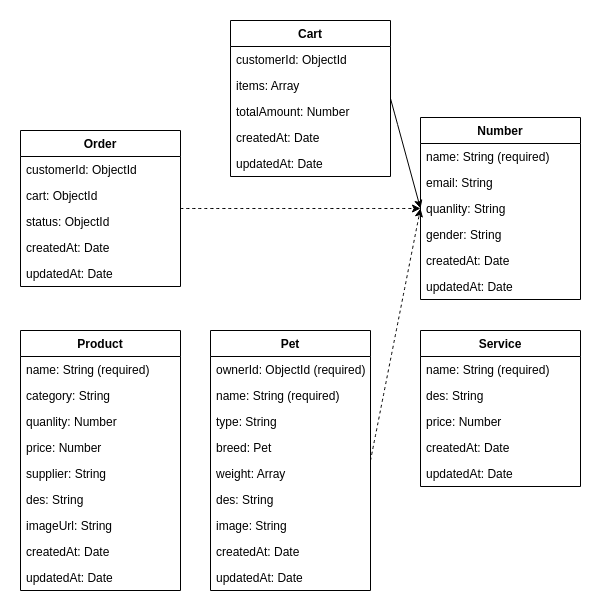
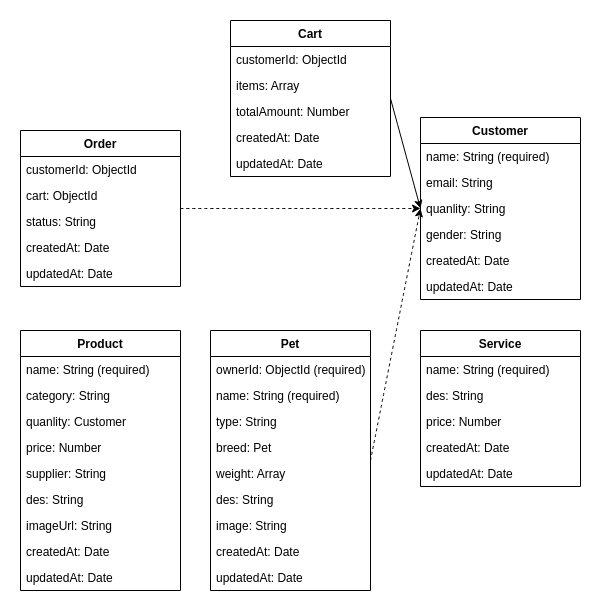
  <mxCell id="0" />
  <mxCell id="1" parent="0" />
  <mxCell id="2" value="Order" style="swimlane;fontStyle=1;align=center;verticalAlign=top;childLayout=stackLayout;horizontal=1;startSize=26;fillColor=none;horizontalStack=0;resizeParent=1;resizeParentMax=0;resizeLast=0;collapsible=1;marginBottom=0;" parent="1" vertex="1"><mxGeometry x="20" y="130" width="160" height="156" as="geometry" /></mxCell>
  <mxCell id="3" value="customerId: ObjectId" style="text;strokeColor=none;fillColor=none;align=left;verticalAlign=top;spacingLeft=4;spacingRight=4;overflow=hidden;rotatable=0;points=[[0,0.5],[1,0.5]];portConstraint=eastwest;" parent="2" vertex="1"><mxGeometry y="26" width="160" height="26" as="geometry" /></mxCell>
  <mxCell id="4" value="cart: ObjectId" style="text;strokeColor=none;fillColor=none;align=left;verticalAlign=top;spacingLeft=4;spacingRight=4;overflow=hidden;rotatable=0;points=[[0,0.5],[1,0.5]];portConstraint=eastwest;" parent="2" vertex="1"><mxGeometry y="52" width="160" height="26" as="geometry" /></mxCell>
- <mxCell id="5" value="status: ObjectId" style="text;strokeColor=none;fillColor=none;align=left;verticalAlign=top;spacingLeft=4;spacingRight=4;overflow=hidden;rotatable=0;points=[[0,0.5],[1,0.5]];portConstraint=eastwest;" parent="2" vertex="1"><mxGeometry y="78" width="160" height="26" as="geometry" /></mxCell>
+ <mxCell id="5" value="status: String" style="text;strokeColor=none;fillColor=none;align=left;verticalAlign=top;spacingLeft=4;spacingRight=4;overflow=hidden;rotatable=0;points=[[0,0.5],[1,0.5]];portConstraint=eastwest;" parent="2" vertex="1"><mxGeometry y="78" width="160" height="26" as="geometry" /></mxCell>
  <mxCell id="6" value="createdAt: Date" style="text;strokeColor=none;fillColor=none;align=left;verticalAlign=top;spacingLeft=4;spacingRight=4;overflow=hidden;rotatable=0;points=[[0,0.5],[1,0.5]];portConstraint=eastwest;" parent="2" vertex="1"><mxGeometry y="104" width="160" height="26" as="geometry" /></mxCell>
  <mxCell id="7" value="updatedAt: Date" style="text;strokeColor=none;fillColor=none;align=left;verticalAlign=top;spacingLeft=4;spacingRight=4;overflow=hidden;rotatable=0;points=[[0,0.5],[1,0.5]];portConstraint=eastwest;" parent="2" vertex="1"><mxGeometry y="130" width="160" height="26" as="geometry" /></mxCell>
- <mxCell id="8" value="Number" style="swimlane;fontStyle=1;align=center;verticalAlign=top;childLayout=stackLayout;horizontal=1;startSize=26;fillColor=none;horizontalStack=0;resizeParent=1;resizeParentMax=0;resizeLast=0;collapsible=1;marginBottom=0;" parent="1" vertex="1"><mxGeometry x="420" y="117" width="160" height="182" as="geometry" /></mxCell>
+ <mxCell id="8" value="Customer" style="swimlane;fontStyle=1;align=center;verticalAlign=top;childLayout=stackLayout;horizontal=1;startSize=26;fillColor=none;horizontalStack=0;resizeParent=1;resizeParentMax=0;resizeLast=0;collapsible=1;marginBottom=0;" parent="1" vertex="1"><mxGeometry x="420" y="117" width="160" height="182" as="geometry" /></mxCell>
  <mxCell id="9" value="name: String (required)" style="text;strokeColor=none;fillColor=none;align=left;verticalAlign=top;spacingLeft=4;spacingRight=4;overflow=hidden;rotatable=0;points=[[0,0.5],[1,0.5]];portConstraint=eastwest;" parent="8" vertex="1"><mxGeometry y="26" width="160" height="26" as="geometry" /></mxCell>
  <mxCell id="10" value="email: String" style="text;strokeColor=none;fillColor=none;align=left;verticalAlign=top;spacingLeft=4;spacingRight=4;overflow=hidden;rotatable=0;points=[[0,0.5],[1,0.5]];portConstraint=eastwest;" parent="8" vertex="1"><mxGeometry y="52" width="160" height="26" as="geometry" /></mxCell>
  <mxCell id="11" value="quanlity: String" style="text;strokeColor=none;fillColor=none;align=left;verticalAlign=top;spacingLeft=4;spacingRight=4;overflow=hidden;rotatable=0;points=[[0,0.5],[1,0.5]];portConstraint=eastwest;" parent="8" vertex="1"><mxGeometry y="78" width="160" height="26" as="geometry" /></mxCell>
  <mxCell id="12" value="gender: String" style="text;strokeColor=none;fillColor=none;align=left;verticalAlign=top;spacingLeft=4;spacingRight=4;overflow=hidden;rotatable=0;points=[[0,0.5],[1,0.5]];portConstraint=eastwest;" parent="8" vertex="1"><mxGeometry y="104" width="160" height="26" as="geometry" /></mxCell>
  <mxCell id="13" value="createdAt: Date" style="text;strokeColor=none;fillColor=none;align=left;verticalAlign=top;spacingLeft=4;spacingRight=4;overflow=hidden;rotatable=0;points=[[0,0.5],[1,0.5]];portConstraint=eastwest;" parent="8" vertex="1"><mxGeometry y="130" width="160" height="26" as="geometry" /></mxCell>
  <mxCell id="14" value="updatedAt: Date" style="text;strokeColor=none;fillColor=none;align=left;verticalAlign=top;spacingLeft=4;spacingRight=4;overflow=hidden;rotatable=0;points=[[0,0.5],[1,0.5]];portConstraint=eastwest;" parent="8" vertex="1"><mxGeometry y="156" width="160" height="26" as="geometry" /></mxCell>
  <mxCell id="15" value="Cart" style="swimlane;fontStyle=1;align=center;verticalAlign=top;childLayout=stackLayout;horizontal=1;startSize=26;fillColor=none;horizontalStack=0;resizeParent=1;resizeParentMax=0;resizeLast=0;collapsible=1;marginBottom=0;" parent="1" vertex="1"><mxGeometry x="230" y="20" width="160" height="156" as="geometry" /></mxCell>
  <mxCell id="16" value="customerId: ObjectId" style="text;strokeColor=none;fillColor=none;align=left;verticalAlign=top;spacingLeft=4;spacingRight=4;overflow=hidden;rotatable=0;points=[[0,0.5],[1,0.5]];portConstraint=eastwest;" parent="15" vertex="1"><mxGeometry y="26" width="160" height="26" as="geometry" /></mxCell>
  <mxCell id="17" value="items: Array" style="text;strokeColor=none;fillColor=none;align=left;verticalAlign=top;spacingLeft=4;spacingRight=4;overflow=hidden;rotatable=0;points=[[0,0.5],[1,0.5]];portConstraint=eastwest;" parent="15" vertex="1"><mxGeometry y="52" width="160" height="26" as="geometry" /></mxCell>
  <mxCell id="18" value="totalAmount: Number" style="text;strokeColor=none;fillColor=none;align=left;verticalAlign=top;spacingLeft=4;spacingRight=4;overflow=hidden;rotatable=0;points=[[0,0.5],[1,0.5]];portConstraint=eastwest;" parent="15" vertex="1"><mxGeometry y="78" width="160" height="26" as="geometry" /></mxCell>
  <mxCell id="19" value="createdAt: Date" style="text;strokeColor=none;fillColor=none;align=left;verticalAlign=top;spacingLeft=4;spacingRight=4;overflow=hidden;rotatable=0;points=[[0,0.5],[1,0.5]];portConstraint=eastwest;" parent="15" vertex="1"><mxGeometry y="104" width="160" height="26" as="geometry" /></mxCell>
  <mxCell id="20" value="updatedAt: Date" style="text;strokeColor=none;fillColor=none;align=left;verticalAlign=top;spacingLeft=4;spacingRight=4;overflow=hidden;rotatable=0;points=[[0,0.5],[1,0.5]];portConstraint=eastwest;" parent="15" vertex="1"><mxGeometry y="130" width="160" height="26" as="geometry" /></mxCell>
  <mxCell id="21" value="Product" style="swimlane;fontStyle=1;align=center;verticalAlign=top;childLayout=stackLayout;horizontal=1;startSize=26;fillColor=none;horizontalStack=0;resizeParent=1;resizeParentMax=0;resizeLast=0;collapsible=1;marginBottom=0;" parent="1" vertex="1"><mxGeometry x="20" y="330" width="160" height="260" as="geometry" /></mxCell>
  <mxCell id="22" value="name: String (required)" style="text;strokeColor=none;fillColor=none;align=left;verticalAlign=top;spacingLeft=4;spacingRight=4;overflow=hidden;rotatable=0;points=[[0,0.5],[1,0.5]];portConstraint=eastwest;" parent="21" vertex="1"><mxGeometry y="26" width="160" height="26" as="geometry" /></mxCell>
  <mxCell id="23" value="category: String" style="text;strokeColor=none;fillColor=none;align=left;verticalAlign=top;spacingLeft=4;spacingRight=4;overflow=hidden;rotatable=0;points=[[0,0.5],[1,0.5]];portConstraint=eastwest;" parent="21" vertex="1"><mxGeometry y="52" width="160" height="26" as="geometry" /></mxCell>
- <mxCell id="24" value="quanlity: Number" style="text;strokeColor=none;fillColor=none;align=left;verticalAlign=top;spacingLeft=4;spacingRight=4;overflow=hidden;rotatable=0;points=[[0,0.5],[1,0.5]];portConstraint=eastwest;" parent="21" vertex="1"><mxGeometry y="78" width="160" height="26" as="geometry" /></mxCell>
+ <mxCell id="24" value="quanlity: Customer" style="text;strokeColor=none;fillColor=none;align=left;verticalAlign=top;spacingLeft=4;spacingRight=4;overflow=hidden;rotatable=0;points=[[0,0.5],[1,0.5]];portConstraint=eastwest;" parent="21" vertex="1"><mxGeometry y="78" width="160" height="26" as="geometry" /></mxCell>
  <mxCell id="25" value="price: Number" style="text;strokeColor=none;fillColor=none;align=left;verticalAlign=top;spacingLeft=4;spacingRight=4;overflow=hidden;rotatable=0;points=[[0,0.5],[1,0.5]];portConstraint=eastwest;" parent="21" vertex="1"><mxGeometry y="104" width="160" height="26" as="geometry" /></mxCell>
  <mxCell id="26" value="supplier: String" style="text;strokeColor=none;fillColor=none;align=left;verticalAlign=top;spacingLeft=4;spacingRight=4;overflow=hidden;rotatable=0;points=[[0,0.5],[1,0.5]];portConstraint=eastwest;" parent="21" vertex="1"><mxGeometry y="130" width="160" height="26" as="geometry" /></mxCell>
  <mxCell id="27" value="des: String" style="text;strokeColor=none;fillColor=none;align=left;verticalAlign=top;spacingLeft=4;spacingRight=4;overflow=hidden;rotatable=0;points=[[0,0.5],[1,0.5]];portConstraint=eastwest;" parent="21" vertex="1"><mxGeometry y="156" width="160" height="26" as="geometry" /></mxCell>
  <mxCell id="28" value="imageUrl: String" style="text;strokeColor=none;fillColor=none;align=left;verticalAlign=top;spacingLeft=4;spacingRight=4;overflow=hidden;rotatable=0;points=[[0,0.5],[1,0.5]];portConstraint=eastwest;" parent="21" vertex="1"><mxGeometry y="182" width="160" height="26" as="geometry" /></mxCell>
  <mxCell id="29" value="createdAt: Date" style="text;strokeColor=none;fillColor=none;align=left;verticalAlign=top;spacingLeft=4;spacingRight=4;overflow=hidden;rotatable=0;points=[[0,0.5],[1,0.5]];portConstraint=eastwest;" parent="21" vertex="1"><mxGeometry y="208" width="160" height="26" as="geometry" /></mxCell>
  <mxCell id="30" value="updatedAt: Date" style="text;strokeColor=none;fillColor=none;align=left;verticalAlign=top;spacingLeft=4;spacingRight=4;overflow=hidden;rotatable=0;points=[[0,0.5],[1,0.5]];portConstraint=eastwest;" parent="21" vertex="1"><mxGeometry y="234" width="160" height="26" as="geometry" /></mxCell>
  <mxCell id="31" value="Pet" style="swimlane;fontStyle=1;align=center;verticalAlign=top;childLayout=stackLayout;horizontal=1;startSize=26;fillColor=none;horizontalStack=0;resizeParent=1;resizeParentMax=0;resizeLast=0;collapsible=1;marginBottom=0;" parent="1" vertex="1"><mxGeometry x="210" y="330" width="160" height="260" as="geometry" /></mxCell>
  <mxCell id="32" value="ownerId: ObjectId (required)" style="text;strokeColor=none;fillColor=none;align=left;verticalAlign=top;spacingLeft=4;spacingRight=4;overflow=hidden;rotatable=0;points=[[0,0.5],[1,0.5]];portConstraint=eastwest;" parent="31" vertex="1"><mxGeometry y="26" width="160" height="26" as="geometry" /></mxCell>
  <mxCell id="33" value="name: String (required)" style="text;strokeColor=none;fillColor=none;align=left;verticalAlign=top;spacingLeft=4;spacingRight=4;overflow=hidden;rotatable=0;points=[[0,0.5],[1,0.5]];portConstraint=eastwest;" parent="31" vertex="1"><mxGeometry y="52" width="160" height="26" as="geometry" /></mxCell>
  <mxCell id="34" value="type: String" style="text;strokeColor=none;fillColor=none;align=left;verticalAlign=top;spacingLeft=4;spacingRight=4;overflow=hidden;rotatable=0;points=[[0,0.5],[1,0.5]];portConstraint=eastwest;" parent="31" vertex="1"><mxGeometry y="78" width="160" height="26" as="geometry" /></mxCell>
  <mxCell id="35" value="breed: Pet" style="text;strokeColor=none;fillColor=none;align=left;verticalAlign=top;spacingLeft=4;spacingRight=4;overflow=hidden;rotatable=0;points=[[0,0.5],[1,0.5]];portConstraint=eastwest;" parent="31" vertex="1"><mxGeometry y="104" width="160" height="26" as="geometry" /></mxCell>
  <mxCell id="36" value="weight: Array" style="text;strokeColor=none;fillColor=none;align=left;verticalAlign=top;spacingLeft=4;spacingRight=4;overflow=hidden;rotatable=0;points=[[0,0.5],[1,0.5]];portConstraint=eastwest;" parent="31" vertex="1"><mxGeometry y="130" width="160" height="26" as="geometry" /></mxCell>
  <mxCell id="37" value="des: String" style="text;strokeColor=none;fillColor=none;align=left;verticalAlign=top;spacingLeft=4;spacingRight=4;overflow=hidden;rotatable=0;points=[[0,0.5],[1,0.5]];portConstraint=eastwest;" parent="31" vertex="1"><mxGeometry y="156" width="160" height="26" as="geometry" /></mxCell>
  <mxCell id="38" value="image: String" style="text;strokeColor=none;fillColor=none;align=left;verticalAlign=top;spacingLeft=4;spacingRight=4;overflow=hidden;rotatable=0;points=[[0,0.5],[1,0.5]];portConstraint=eastwest;" parent="31" vertex="1"><mxGeometry y="182" width="160" height="26" as="geometry" /></mxCell>
  <mxCell id="39" value="createdAt: Date" style="text;strokeColor=none;fillColor=none;align=left;verticalAlign=top;spacingLeft=4;spacingRight=4;overflow=hidden;rotatable=0;points=[[0,0.5],[1,0.5]];portConstraint=eastwest;" parent="31" vertex="1"><mxGeometry y="208" width="160" height="26" as="geometry" /></mxCell>
  <mxCell id="40" value="updatedAt: Date" style="text;strokeColor=none;fillColor=none;align=left;verticalAlign=top;spacingLeft=4;spacingRight=4;overflow=hidden;rotatable=0;points=[[0,0.5],[1,0.5]];portConstraint=eastwest;" parent="31" vertex="1"><mxGeometry y="234" width="160" height="26" as="geometry" /></mxCell>
  <mxCell id="41" value="Service" style="swimlane;fontStyle=1;align=center;verticalAlign=top;childLayout=stackLayout;horizontal=1;startSize=26;fillColor=none;horizontalStack=0;resizeParent=1;resizeParentMax=0;resizeLast=0;collapsible=1;marginBottom=0;" parent="1" vertex="1"><mxGeometry x="420" y="330" width="160" height="156" as="geometry" /></mxCell>
  <mxCell id="42" value="name: String (required)" style="text;strokeColor=none;fillColor=none;align=left;verticalAlign=top;spacingLeft=4;spacingRight=4;overflow=hidden;rotatable=0;points=[[0,0.5],[1,0.5]];portConstraint=eastwest;" parent="41" vertex="1"><mxGeometry y="26" width="160" height="26" as="geometry" /></mxCell>
  <mxCell id="43" value="des: String" style="text;strokeColor=none;fillColor=none;align=left;verticalAlign=top;spacingLeft=4;spacingRight=4;overflow=hidden;rotatable=0;points=[[0,0.5],[1,0.5]];portConstraint=eastwest;" parent="41" vertex="1"><mxGeometry y="52" width="160" height="26" as="geometry" /></mxCell>
  <mxCell id="44" value="price: Number" style="text;strokeColor=none;fillColor=none;align=left;verticalAlign=top;spacingLeft=4;spacingRight=4;overflow=hidden;rotatable=0;points=[[0,0.5],[1,0.5]];portConstraint=eastwest;" parent="41" vertex="1"><mxGeometry y="78" width="160" height="26" as="geometry" /></mxCell>
  <mxCell id="45" value="createdAt: Date" style="text;strokeColor=none;fillColor=none;align=left;verticalAlign=top;spacingLeft=4;spacingRight=4;overflow=hidden;rotatable=0;points=[[0,0.5],[1,0.5]];portConstraint=eastwest;" parent="41" vertex="1"><mxGeometry y="104" width="160" height="26" as="geometry" /></mxCell>
  <mxCell id="46" value="updatedAt: Date" style="text;strokeColor=none;fillColor=none;align=left;verticalAlign=top;spacingLeft=4;spacingRight=4;overflow=hidden;rotatable=0;points=[[0,0.5],[1,0.5]];portConstraint=eastwest;" parent="41" vertex="1"><mxGeometry y="130" width="160" height="26" as="geometry" /></mxCell>
  <mxCell id="47" style="edgeStyle=none;curved=1;rounded=0;orthogonalLoop=1;jettySize=auto;html=1;exitX=1;exitY=0.5;exitDx=0;exitDy=0;entryX=0;entryY=0.5;entryDx=0;entryDy=0;dashed=1;" parent="1" source="2" target="8" edge="1"><mxGeometry relative="1" as="geometry" /></mxCell>
  <mxCell id="48" style="edgeStyle=none;curved=1;rounded=0;orthogonalLoop=1;jettySize=auto;html=1;exitX=1;exitY=0.5;exitDx=0;exitDy=0;entryX=0;entryY=0.5;entryDx=0;entryDy=0;" parent="1" source="15" target="8" edge="1"><mxGeometry relative="1" as="geometry" /></mxCell>
  <mxCell id="49" style="edgeStyle=none;curved=1;rounded=0;orthogonalLoop=1;jettySize=auto;html=1;exitX=1;exitY=0.5;exitDx=0;exitDy=0;entryX=0;entryY=0.5;entryDx=0;entryDy=0;dashed=1;" parent="1" source="31" target="8" edge="1"><mxGeometry relative="1" as="geometry" /></mxCell>
